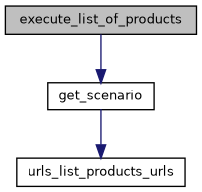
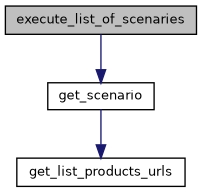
  digraph {
    rankdir=TB
    node [color=black fillcolor=white fontname=Helvetica fontsize=10 shape=record style=filled]
    edge [color=midnightblue fontname=Helvetica fontsize=10 labelfontname=Helvetica labelfontsize=10 style=solid]
-   n1 [fillcolor=grey75 fontcolor=black height=0.2 label=execute_list_of_products width=0.4]
+   n1 [fillcolor=grey75 fontcolor=black height=0.2 label=execute_list_of_scenaries width=0.4]
    n2 [height=0.2 label=get_scenario width=0.4]
-   n3 [height=0.2 label=urls_list_products_urls width=0.4]
+   n3 [height=0.2 label=get_list_products_urls width=0.4]
    n1 -> n2
    n2 -> n3
  }
